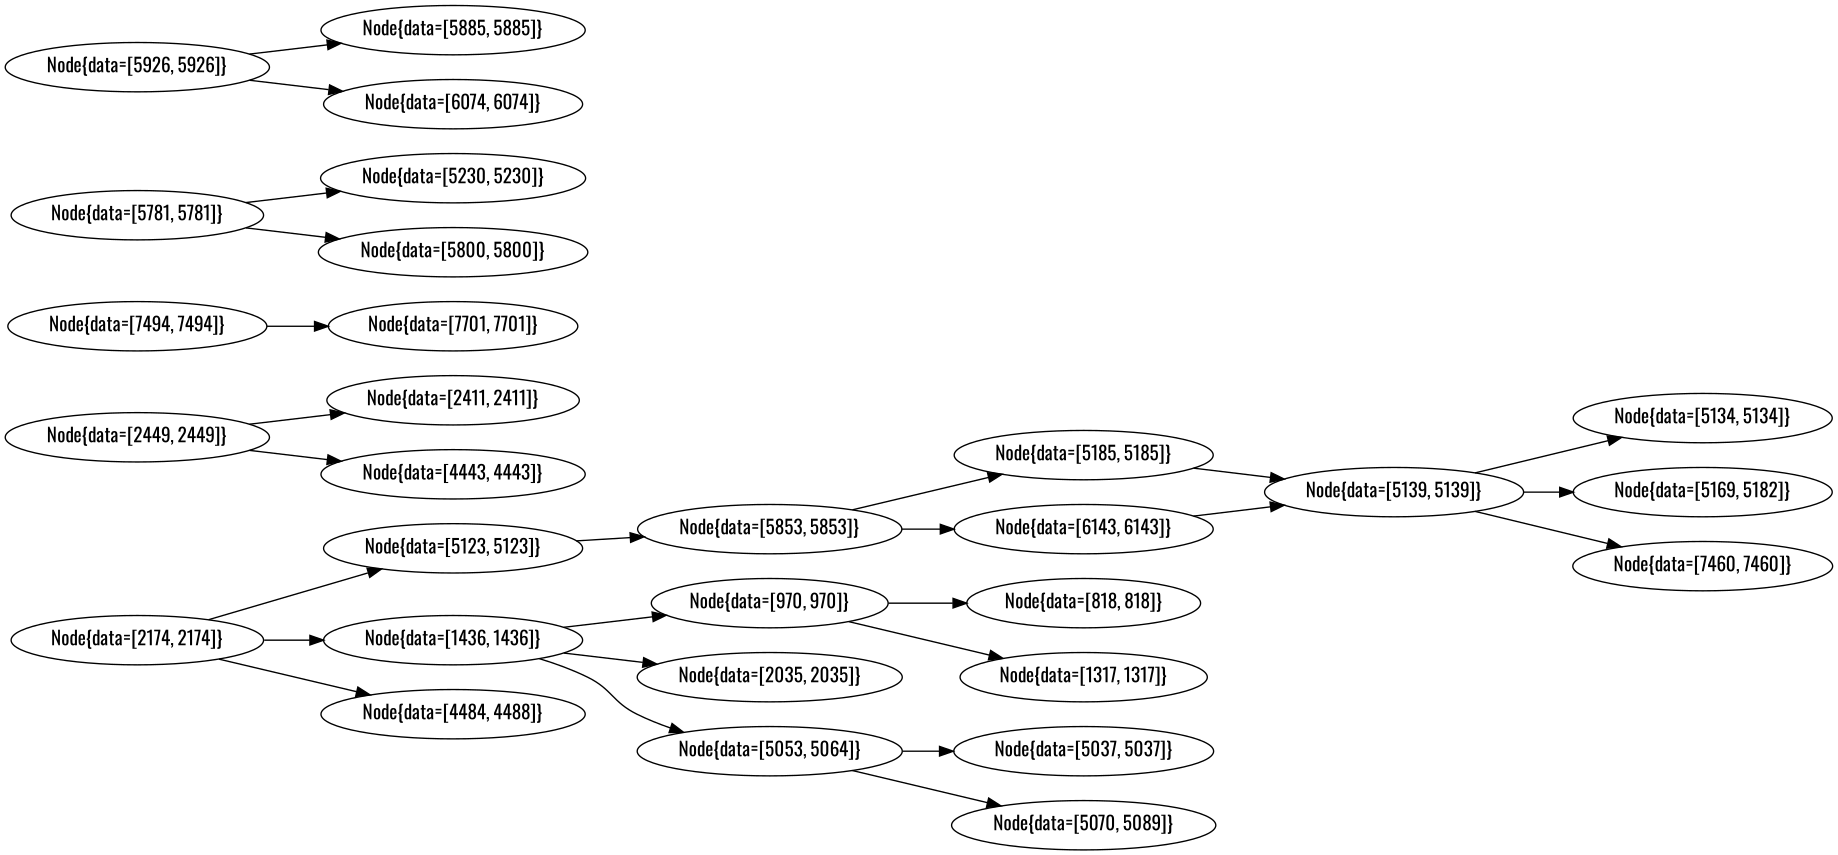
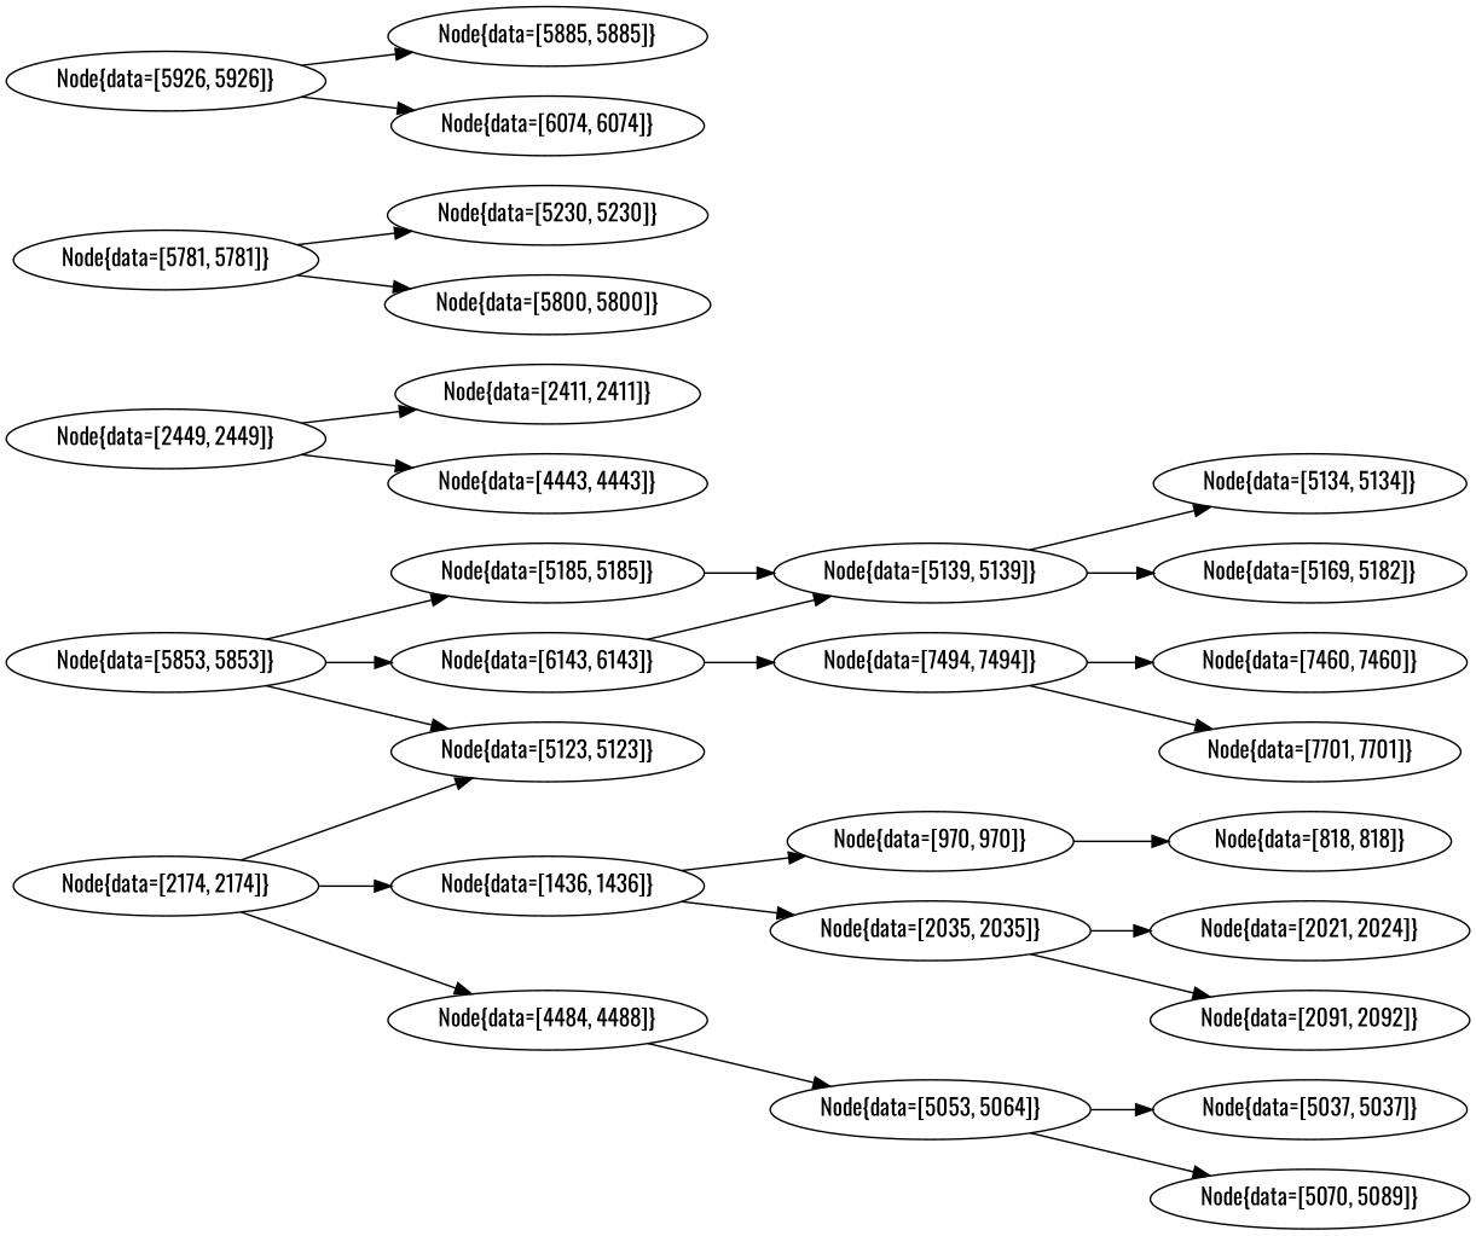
  digraph {
    fontname=Oswald
    rankdir=LR
    node [fontname=Oswald]
    edge [fontname=Oswald]
    n1 [label="Node{data=[5123, 5123]}"]
    n2 [label="Node{data=[5853, 5853]}"]
    n3 [label="Node{data=[2174, 2174]}"]
    n4 [label="Node{data=[1436, 1436]}"]
    n5 [label="Node{data=[4484, 4488]}"]
    n6 [label="Node{data=[5185, 5185]}"]
    n7 [label="Node{data=[6143, 6143]}"]
    n8 [label="Node{data=[970, 970]}"]
    n9 [label="Node{data=[2035, 2035]}"]
    n10 [label="Node{data=[5053, 5064]}"]
    n11 [label="Node{data=[818, 818]}"]
-   n12 [label="Node{data=[1317, 1317]}"]
+   n13 [label="Node{data=[2021, 2024]}"]
+   n14 [label="Node{data=[2091, 2092]}"]
    n15 [label="Node{data=[2449, 2449]}"]
    n16 [label="Node{data=[2411, 2411]}"]
    n17 [label="Node{data=[4443, 4443]}"]
    n18 [label="Node{data=[5037, 5037]}"]
    n19 [label="Node{data=[5070, 5089]}"]
    n20 [label="Node{data=[5139, 5139]}"]
    n21 [label="Node{data=[7494, 7494]}"]
    n22 [label="Node{data=[5134, 5134]}"]
    n23 [label="Node{data=[5169, 5182]}"]
    n24 [label="Node{data=[5781, 5781]}"]
    n25 [label="Node{data=[5230, 5230]}"]
    n26 [label="Node{data=[5800, 5800]}"]
    n27 [label="Node{data=[5926, 5926]}"]
    n28 [label="Node{data=[5885, 5885]}"]
    n29 [label="Node{data=[6074, 6074]}"]
    n30 [label="Node{data=[7460, 7460]}"]
    n31 [label="Node{data=[7701, 7701]}"]
-   n1 -> n2
+   n2 -> n1
    n2 -> n6
    n2 -> n7
    n3 -> n1
    n3 -> n4
    n3 -> n5
    n4 -> n8
    n4 -> n9
-   n4 -> n10
+   n5 -> n10
    n6 -> n20
    n7 -> n20
+   n7 -> n21
    n8 -> n11
-   n8 -> n12
+   n9 -> n13
+   n9 -> n14
    n10 -> n18
    n10 -> n19
    n15 -> n16
    n15 -> n17
    n20 -> n22
    n20 -> n23
-   n20 -> n30
+   n21 -> n30
    n21 -> n31
    n24 -> n25
    n24 -> n26
    n27 -> n28
    n27 -> n29
  }
